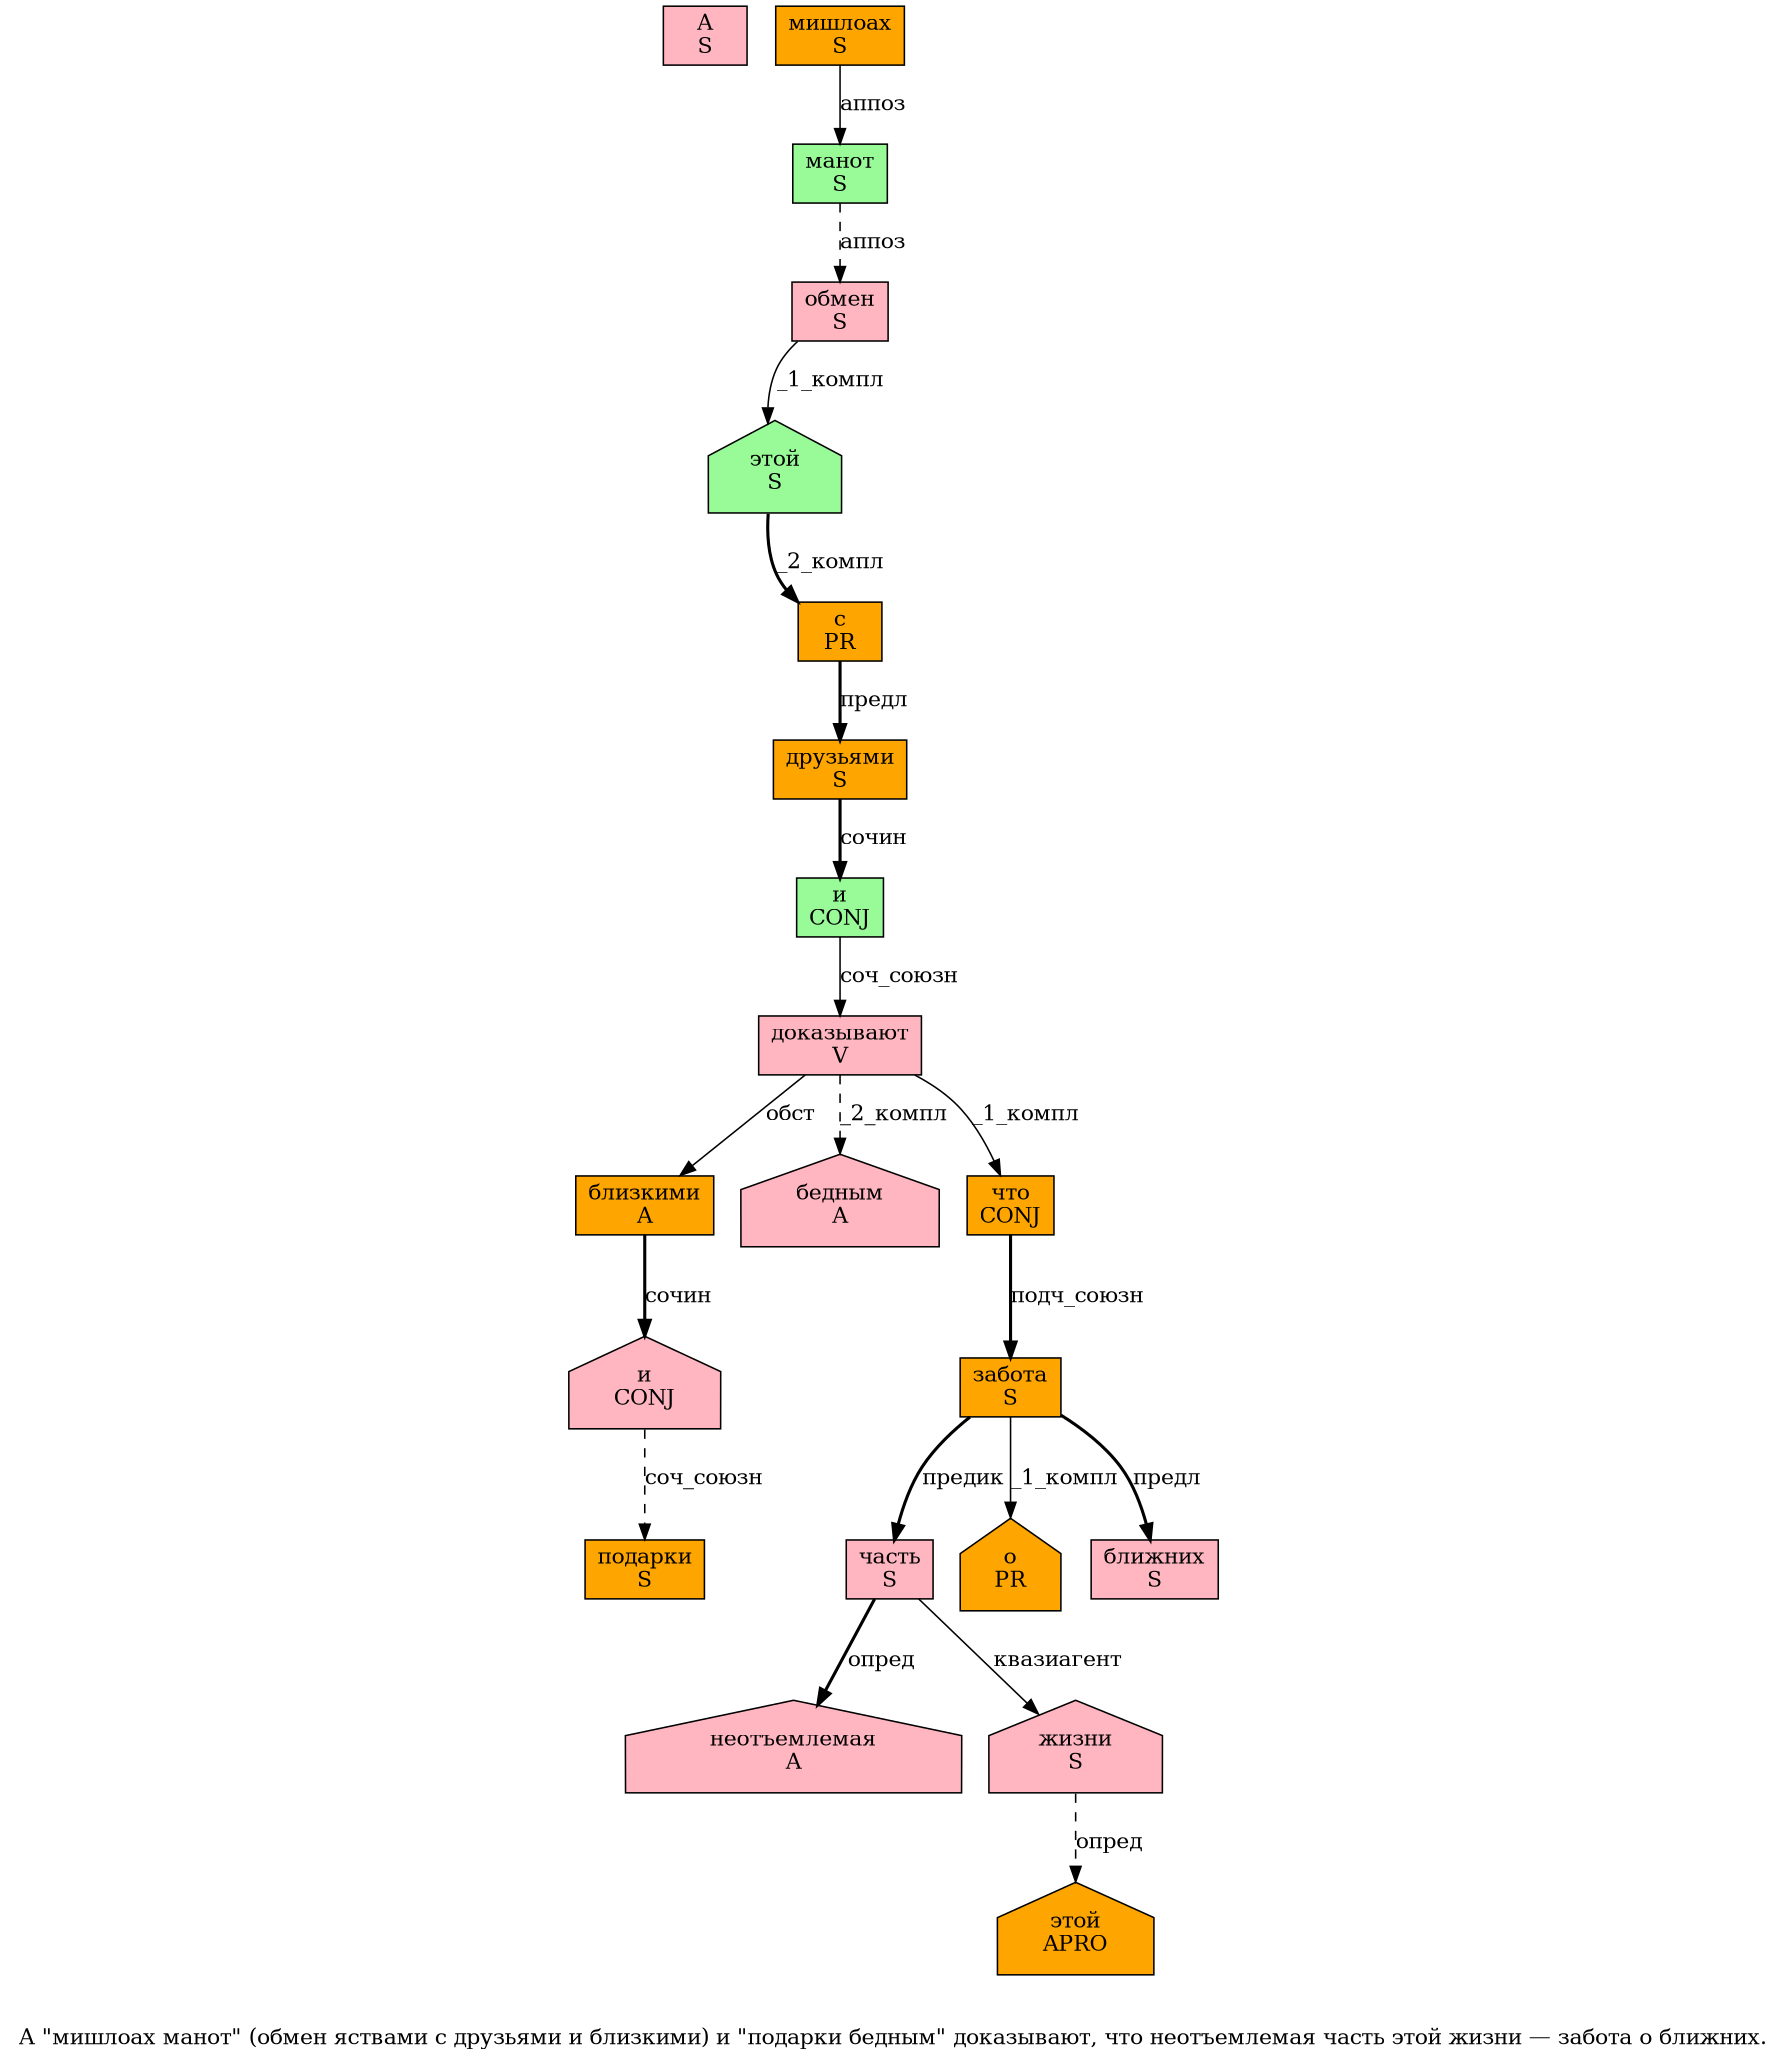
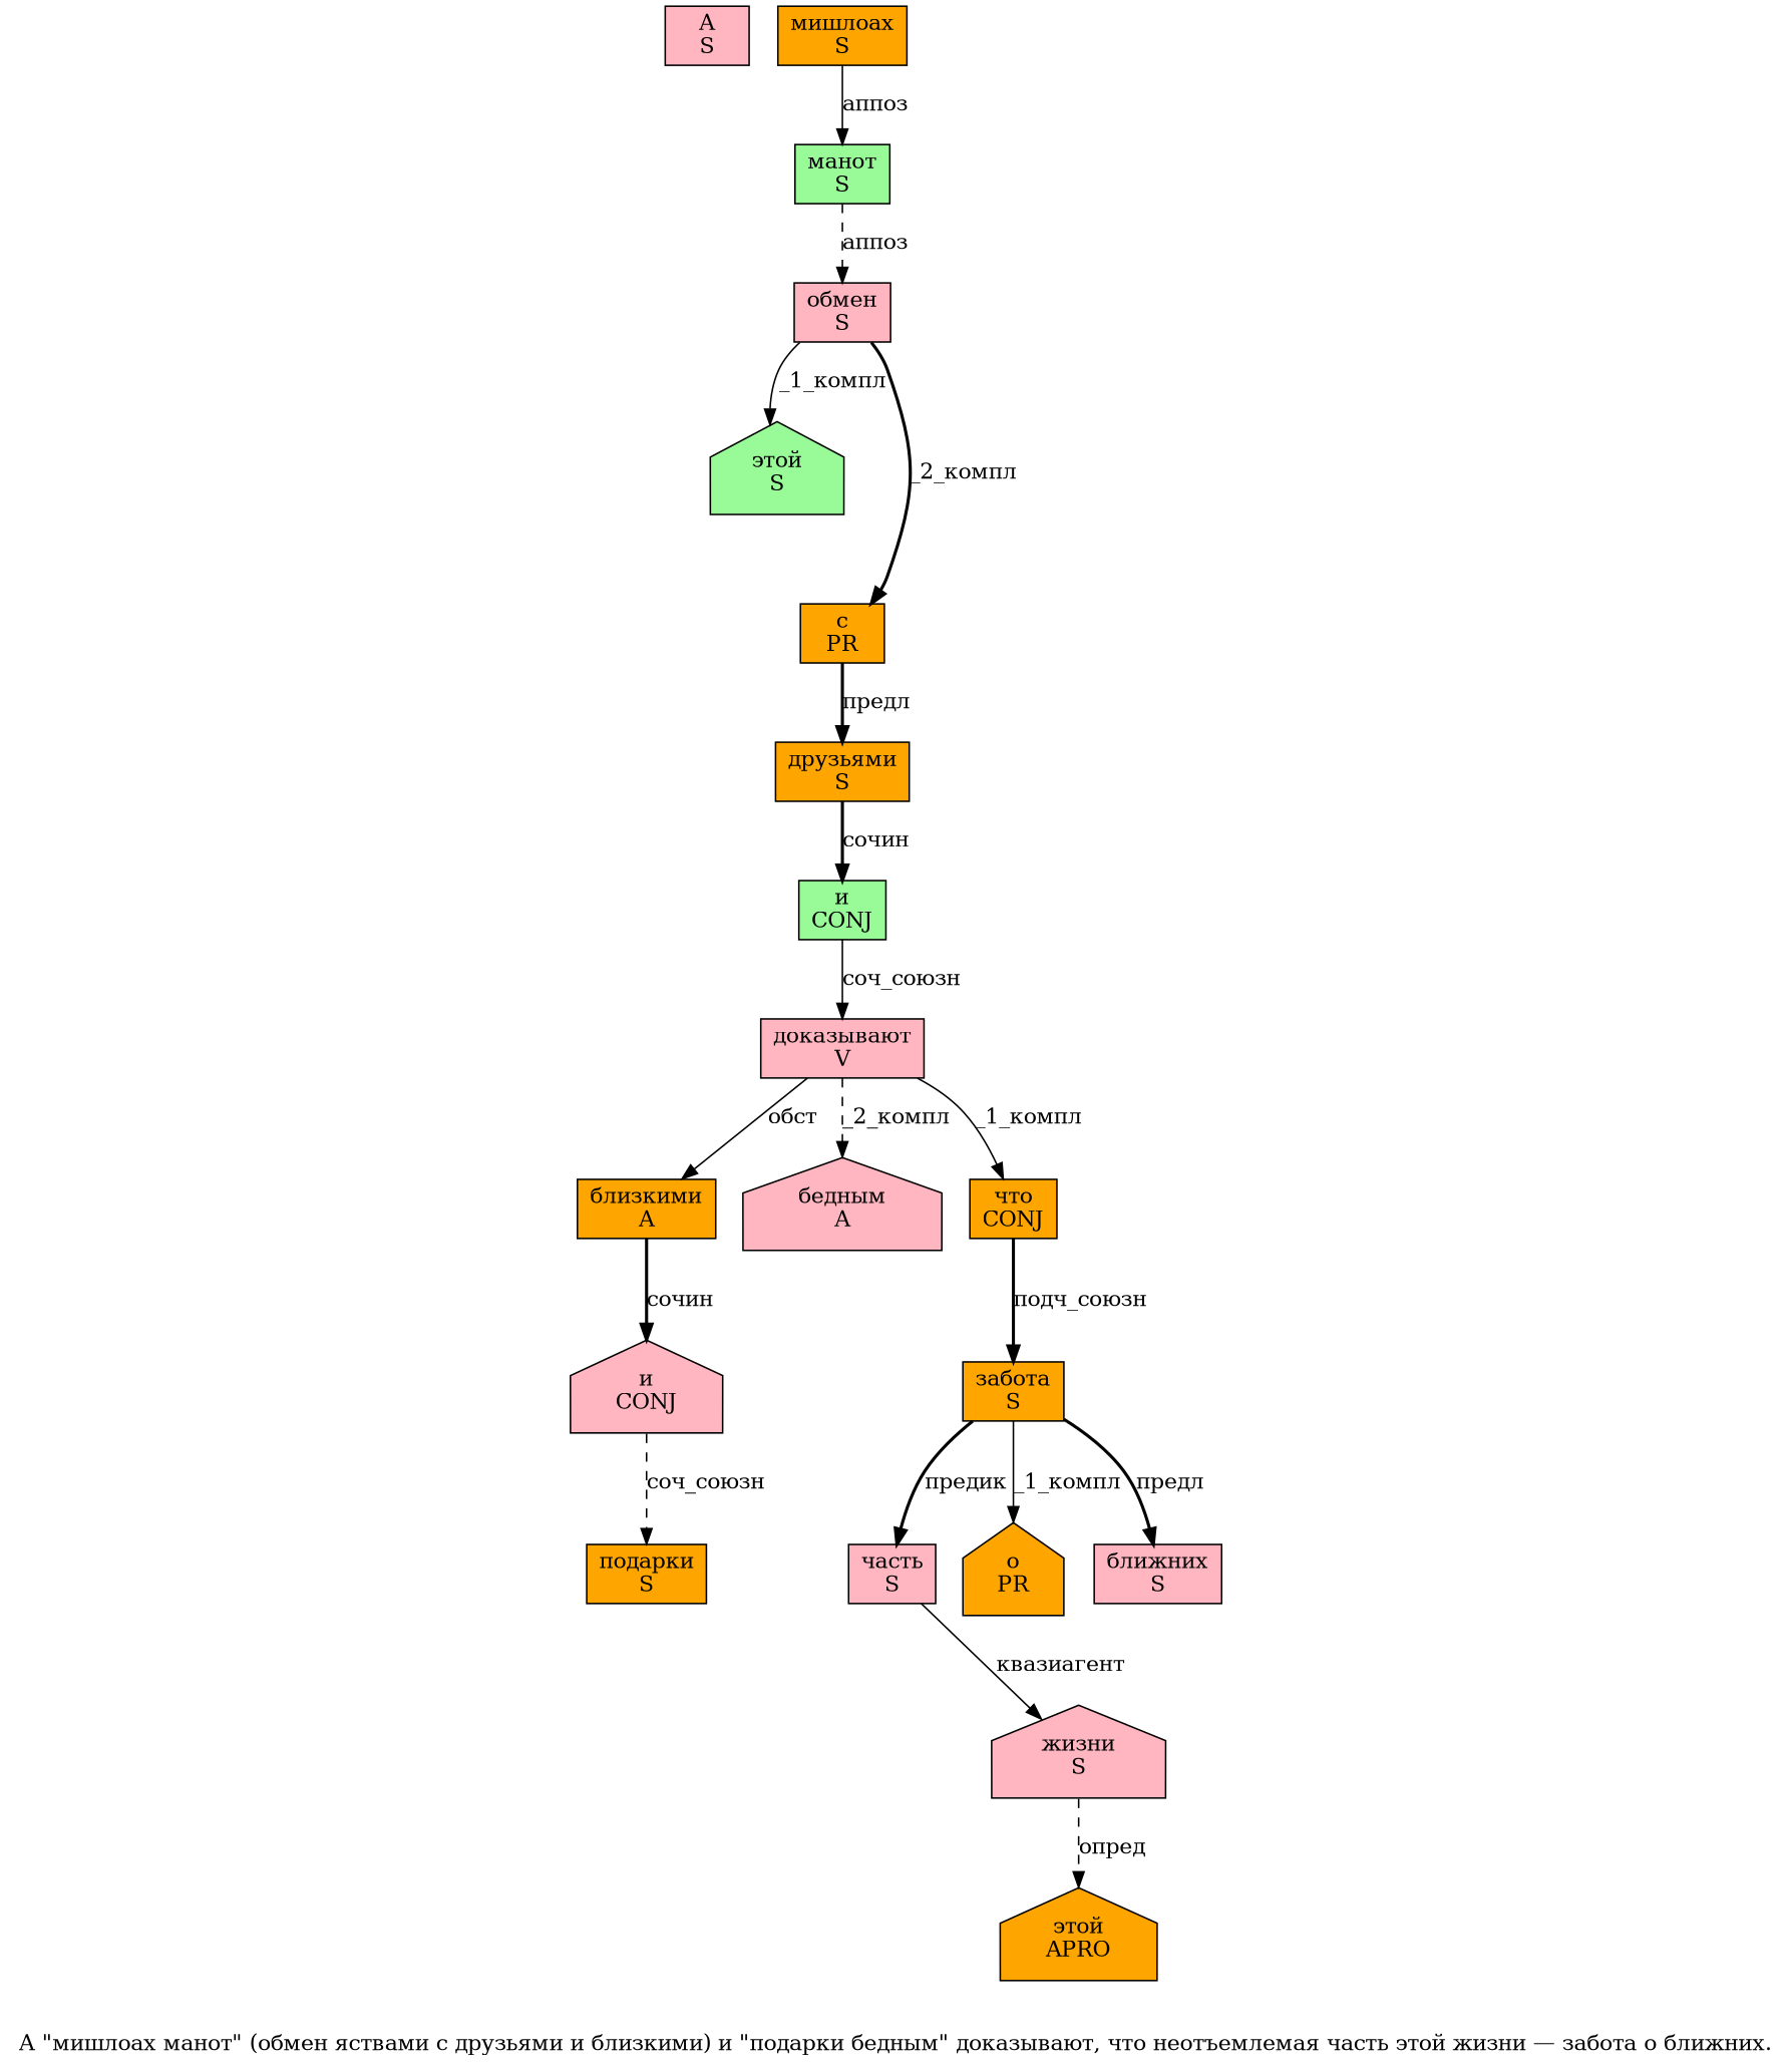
  digraph {
    label="А \"мишлоах манот\" (обмен яствами с друзьями и близкими) и \"подарки бедным\" доказывают, что неотъемлемая часть этой жизни — забота о ближних."
    node [fillcolor=lightpink penwidth=1 shape=box style=filled]
    edge [style=bold]
    n1 [label="А\nS"]
    n2 [fillcolor=orange label="мишлоах\nS"]
    n3 [fillcolor=palegreen label="манот\nS"]
    n4 [label="обмен\nS"]
    n5 [fillcolor=palegreen label="этой\nS" shape=house]
    n6 [fillcolor=orange label="с\nPR"]
    n7 [fillcolor=orange label="друзьями\nS"]
    n8 [fillcolor=palegreen label="и\nCONJ"]
    n9 [label="доказывают\nV"]
    n10 [fillcolor=orange label="близкими\nA"]
    n11 [label="бедным\nA" shape=house]
    n12 [fillcolor=orange label="что\nCONJ"]
    n13 [label="и\nCONJ" shape=house]
    n14 [fillcolor=orange label="подарки\nS"]
    n15 [fillcolor=orange label="забота\nS"]
    n16 [label="часть\nS"]
    n17 [fillcolor=orange label="о\nPR" shape=house]
    n18 [label="ближних\nS"]
-   n19 [label="неотъемлемая\nA" shape=house]
    n20 [label="жизни\nS" shape=house]
    n21 [fillcolor=orange label="этой\nAPRO" shape=house]
    n2 -> n3 [label="аппоз" style=solid]
    n3 -> n4 [label="аппоз" style=dashed]
    n4 -> n5 [label="_1_компл" style=solid]
-   n5 -> n6 [label="_2_компл"]
+   n4 -> n6 [label="_2_компл"]
    n6 -> n7 [label="предл"]
    n7 -> n8 [label="сочин"]
    n8 -> n9 [label="соч_союзн" style=solid]
    n9 -> n10 [label="обст" style=solid]
    n9 -> n11 [label="_2_компл" style=dashed]
    n9 -> n12 [label="_1_компл" style=solid]
    n10 -> n13 [label="сочин"]
    n12 -> n15 [label="подч_союзн"]
    n13 -> n14 [label="соч_союзн" style=dashed]
    n15 -> n16 [label="предик"]
    n15 -> n17 [label="_1_компл" style=solid]
    n15 -> n18 [label="предл"]
-   n16 -> n19 [label="опред"]
    n16 -> n20 [label="квазиагент" style=solid]
    n20 -> n21 [label="опред" style=dashed]
  }
